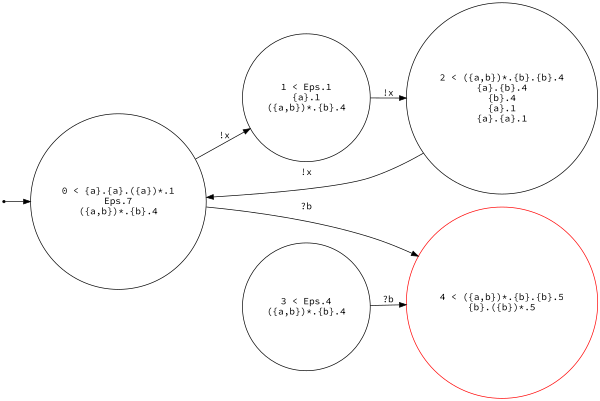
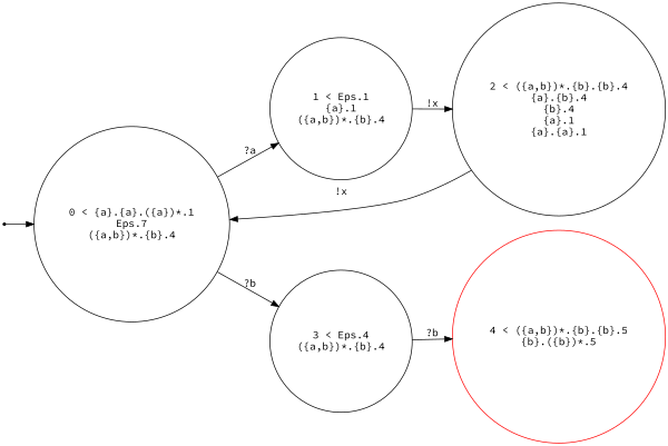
  digraph {
    fontname="Source Code Pro"
    rankdir=LR
    node [fontname="Source Code Pro" shape=circle]
    edge [fontname="Source Code Pro"]
    ENTRY [shape=point]
    n2 [label="0 < {a}.{a}.({a})*.1\nEps.7\n({a,b})*.{b}.4\n"]
    n3 [label="1 < Eps.1\n{a}.1\n({a,b})*.{b}.4\n"]
    n4 [label="3 < Eps.4\n({a,b})*.{b}.4\n"]
    n5 [label="2 < ({a,b})*.{b}.{b}.4\n{a}.{b}.4\n{b}.4\n{a}.1\n{a}.{a}.1\n"]
    n6 [color=red label="4 < ({a,b})*.{b}.{b}.5\n{b}.({b})*.5\n"]
    ENTRY -> n2
-   n2 -> n3 [label="!x"]
-   n2 -> n6 [label="?b"]
+   n2 -> n3 [label="?a"]
+   n2 -> n4 [label="?b"]
    n3 -> n5 [label="!x"]
    n4 -> n6 [label="?b"]
    n5 -> n2 [label="!x"]
  }
